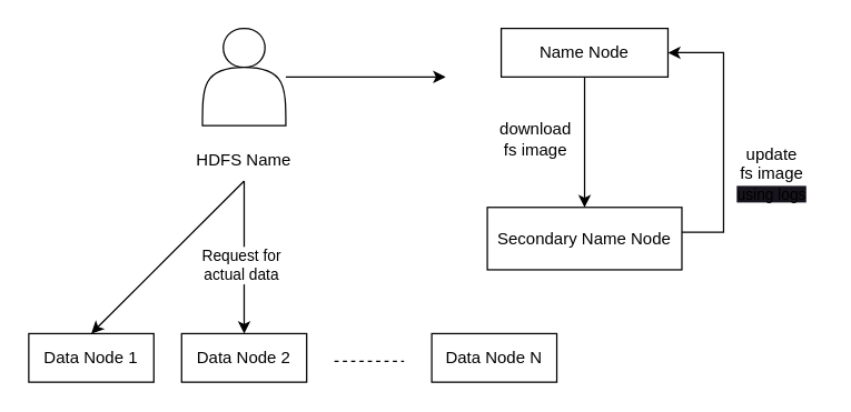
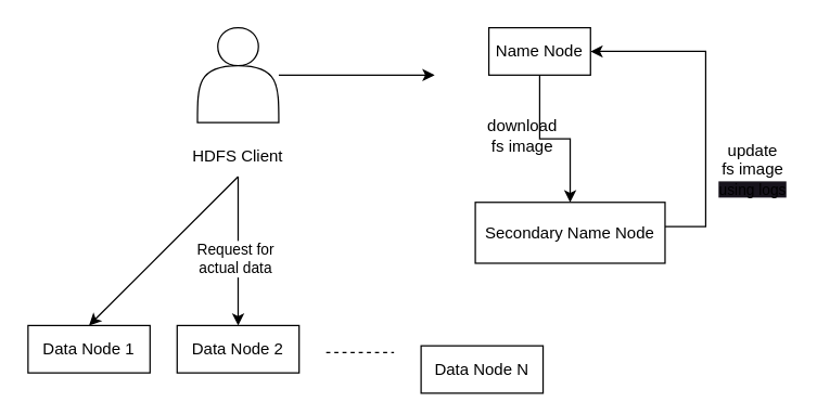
  <mxCell id="0" />
  <mxCell id="1" parent="0" />
  <mxCell id="2" style="edgeStyle=orthogonalEdgeStyle;rounded=0;orthogonalLoop=1;jettySize=auto;html=1;" edge="1" parent="1" source="3" target="8"><mxGeometry relative="1" as="geometry" /></mxCell>
- <mxCell id="3" value="Name Node" style="rounded=0;whiteSpace=wrap;html=1;" vertex="1" parent="1"><mxGeometry x="360" y="20" width="120" height="35" as="geometry" /></mxCell>
+ <mxCell id="3" value="Name Node" style="rounded=0;whiteSpace=wrap;html=1;" vertex="1" parent="1"><mxGeometry x="360" y="20" width="75" height="35" as="geometry" /></mxCell>
  <mxCell id="4" style="edgeStyle=orthogonalEdgeStyle;rounded=0;orthogonalLoop=1;jettySize=auto;html=1;" edge="1" parent="1" source="5"><mxGeometry relative="1" as="geometry"><mxPoint x="320" y="55" as="targetPoint" /></mxGeometry></mxCell>
  <mxCell id="5" value="" style="shape=actor;whiteSpace=wrap;html=1;" vertex="1" parent="1"><mxGeometry x="145" y="20" width="60" height="70" as="geometry" /></mxCell>
- <mxCell id="6" value="HDFS Name" style="text;html=1;strokeColor=none;fillColor=none;align=center;verticalAlign=middle;whiteSpace=wrap;rounded=0;" vertex="1" parent="1"><mxGeometry x="135" y="100" width="80" height="30" as="geometry" /></mxCell>
+ <mxCell id="6" value="HDFS Client" style="text;html=1;strokeColor=none;fillColor=none;align=center;verticalAlign=middle;whiteSpace=wrap;rounded=0;" vertex="1" parent="1"><mxGeometry x="135" y="100" width="80" height="30" as="geometry" /></mxCell>
  <mxCell id="7" style="edgeStyle=orthogonalEdgeStyle;rounded=0;orthogonalLoop=1;jettySize=auto;html=1;entryX=1;entryY=0.5;entryDx=0;entryDy=0;" edge="1" parent="1" source="8" target="3"><mxGeometry relative="1" as="geometry"><mxPoint x="550" y="113" as="targetPoint" /><Array as="points"><mxPoint x="520" y="167" /><mxPoint x="520" y="38" /></Array></mxGeometry></mxCell>
  <mxCell id="8" value="Secondary Name Node" style="rounded=0;whiteSpace=wrap;html=1;" vertex="1" parent="1"><mxGeometry x="350" y="149" width="140" height="45" as="geometry" /></mxCell>
  <mxCell id="9" value="download&lt;br&gt;fs image" style="text;html=1;strokeColor=none;fillColor=none;align=center;verticalAlign=middle;whiteSpace=wrap;rounded=0;" vertex="1" parent="1"><mxGeometry x="350" y="85" width="70" height="30" as="geometry" /></mxCell>
  <mxCell id="10" value="update&lt;br&gt;fs image&lt;br style=&quot;font-size: 11px;&quot;&gt;&lt;span style=&quot;font-size: 11px; background-color: rgb(24, 20, 29);&quot;&gt;using logs&lt;/span&gt;" style="text;html=1;strokeColor=none;fillColor=none;align=center;verticalAlign=middle;whiteSpace=wrap;rounded=0;" vertex="1" parent="1"><mxGeometry x="520" y="100" width="70" height="50" as="geometry" /></mxCell>
  <mxCell id="11" value="Data Node 1" style="rounded=0;whiteSpace=wrap;html=1;" vertex="1" parent="1"><mxGeometry x="20" y="240" width="90" height="35" as="geometry" /></mxCell>
  <mxCell id="12" value="Data Node 2" style="rounded=0;whiteSpace=wrap;html=1;" vertex="1" parent="1"><mxGeometry x="130" y="240" width="90" height="35" as="geometry" /></mxCell>
- <mxCell id="13" value="Data Node N" style="rounded=0;whiteSpace=wrap;html=1;" vertex="1" parent="1"><mxGeometry x="310" y="240" width="90" height="35" as="geometry" /></mxCell>
+ <mxCell id="13" value="Data Node N" style="rounded=0;whiteSpace=wrap;html=1;" vertex="1" parent="1"><mxGeometry x="310" y="255" width="90" height="35" as="geometry" /></mxCell>
  <mxCell id="14" style="rounded=0;orthogonalLoop=1;jettySize=auto;html=1;exitX=0.5;exitY=1;exitDx=0;exitDy=0;entryX=0.5;entryY=0;entryDx=0;entryDy=0;" edge="1" parent="1" source="6" target="11"><mxGeometry relative="1" as="geometry"><mxPoint x="250" y="190" as="targetPoint" /><mxPoint x="215" y="65" as="sourcePoint" /></mxGeometry></mxCell>
  <mxCell id="15" style="rounded=0;orthogonalLoop=1;jettySize=auto;html=1;entryX=0.5;entryY=0;entryDx=0;entryDy=0;" edge="1" parent="1" target="12"><mxGeometry relative="1" as="geometry"><mxPoint x="315" y="250" as="targetPoint" /><mxPoint x="175" y="130" as="sourcePoint" /></mxGeometry></mxCell>
  <mxCell id="16" value="Request for&lt;br&gt;actual data" style="edgeLabel;html=1;align=center;verticalAlign=middle;resizable=0;points=[];" vertex="1" connectable="0" parent="15"><mxGeometry x="0.091" y="-3" relative="1" as="geometry"><mxPoint as="offset" /></mxGeometry></mxCell>
  <mxCell id="17" value="" style="endArrow=none;dashed=1;html=1;rounded=0;" edge="1" parent="1"><mxGeometry width="50" height="50" relative="1" as="geometry"><mxPoint x="240" y="260" as="sourcePoint" /><mxPoint x="290" y="260" as="targetPoint" /></mxGeometry></mxCell>
